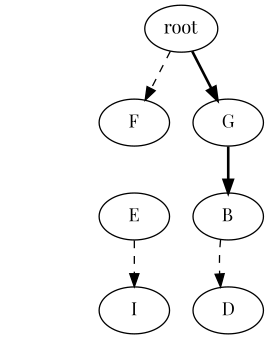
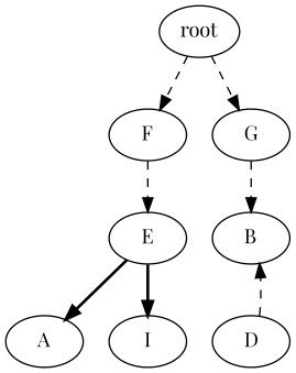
  strict digraph {
    fontname="Playfair Display"
    node [fontname="Playfair Display"]
    edge [fontname="Playfair Display" style=dashed]
    n1 [label=root]
    n2 [label=F]
    n3 [label=G]
    n4 [label=E]
    n5 [label=B]
+   n6 [label=A]
    n7 [label=I]
    n8 [label=D]
    n1 -> n2
-   n1 -> n3 [style=bold]
-   n3 -> n5 [style=bold]
-   n4 -> n7
-   n5 -> n8
+   n1 -> n3
+   n2 -> n4
+   n3 -> n5
+   n4 -> n6 [style=bold]
+   n4 -> n7 [style=bold]
+   n8 -> n5
  }
